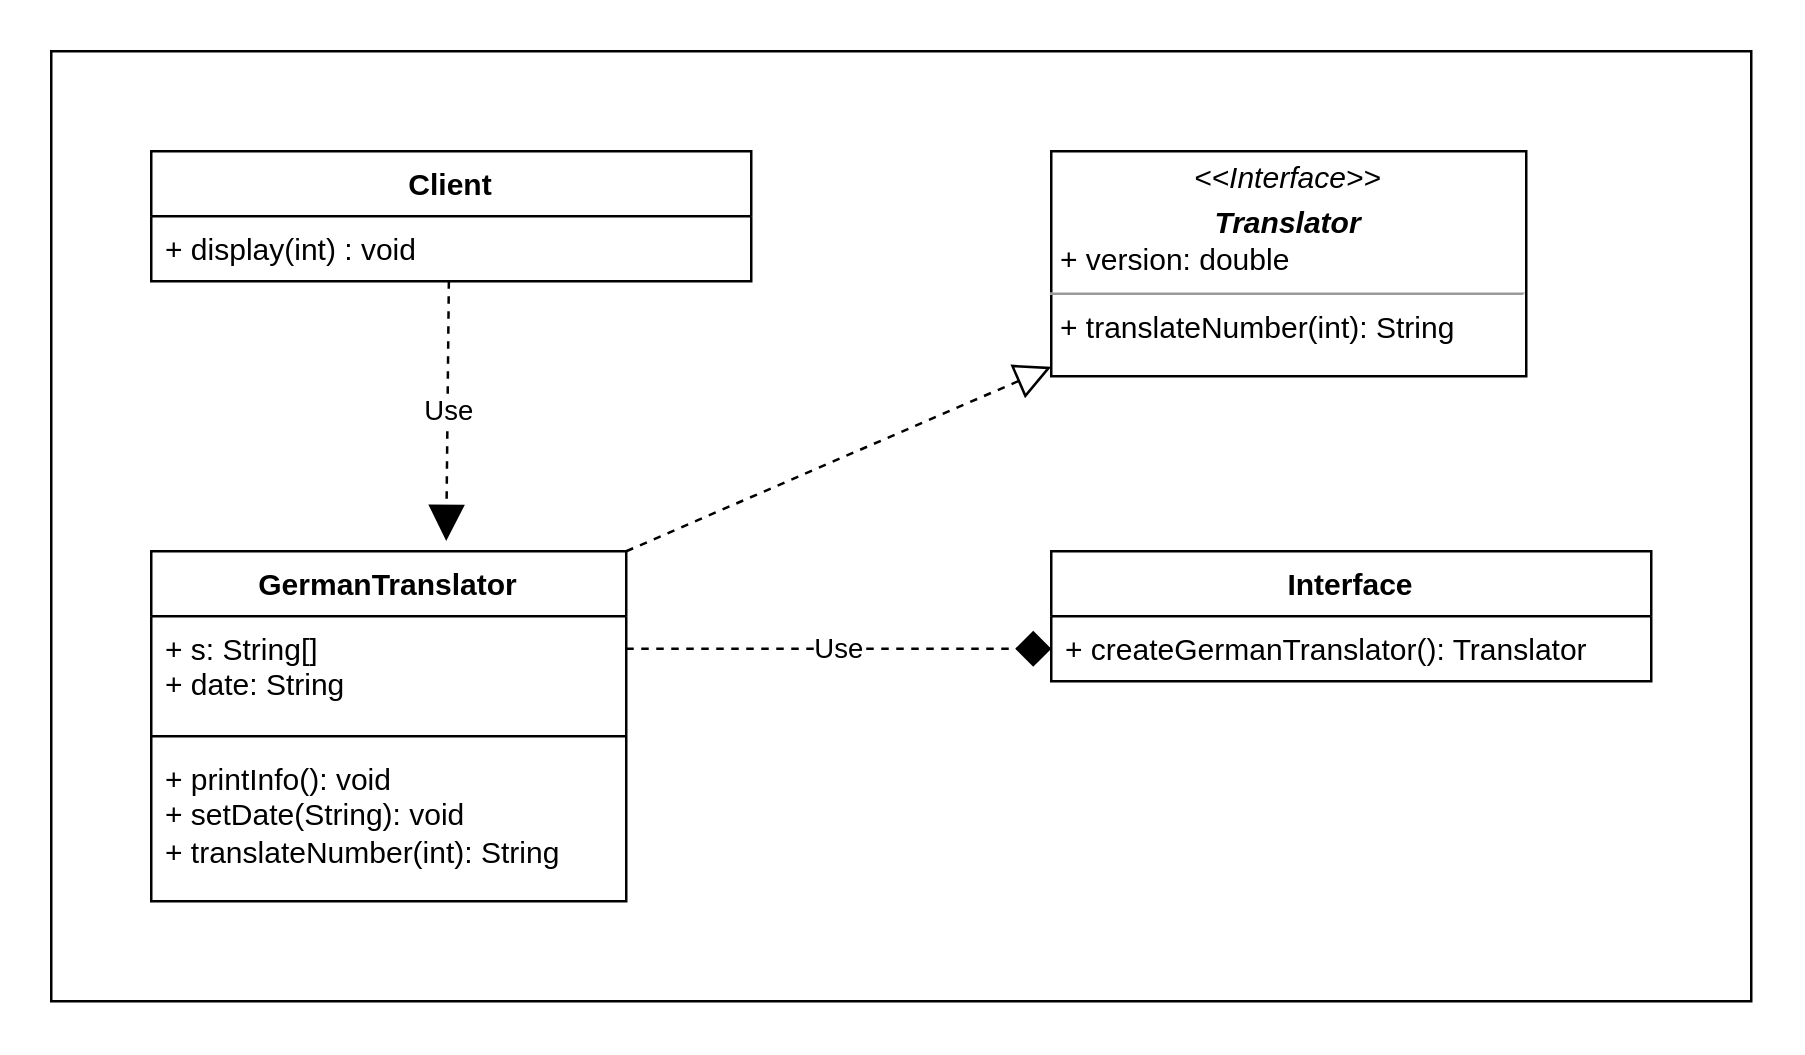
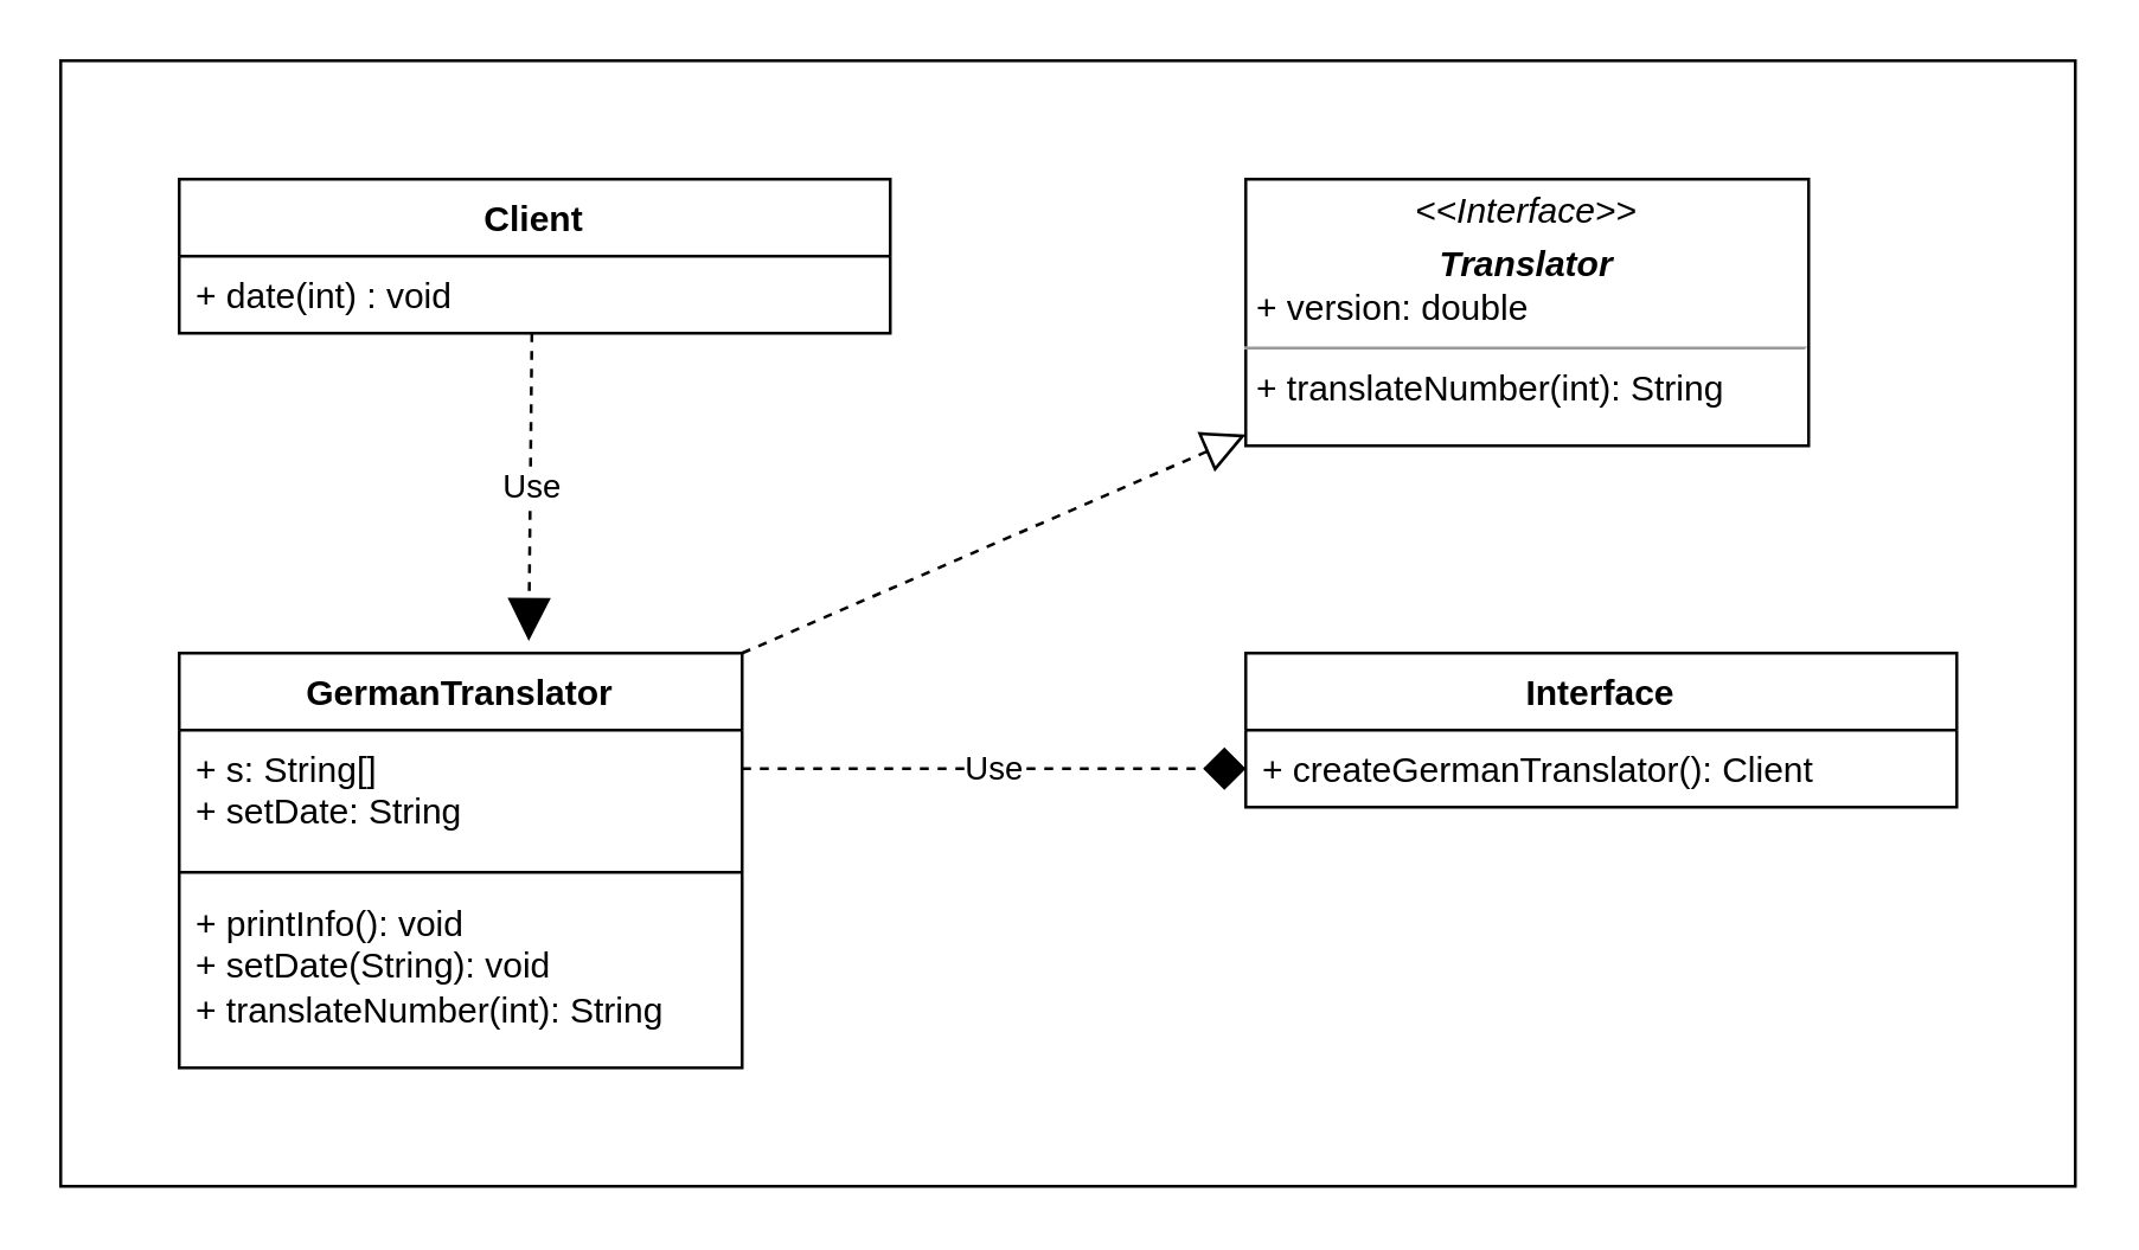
  <mxCell id="0" />
  <mxCell id="1" parent="0" />
  <mxCell id="2" value="" style="rounded=0;whiteSpace=wrap;html=1;" vertex="1" parent="1"><mxGeometry x="20" y="20" width="680" height="380" as="geometry" /></mxCell>
  <mxCell id="3" value="Client" style="swimlane;fontStyle=1;align=center;verticalAlign=top;childLayout=stackLayout;horizontal=1;startSize=26;horizontalStack=0;resizeParent=1;resizeParentMax=0;resizeLast=0;collapsible=1;marginBottom=0;whiteSpace=wrap;html=1;" vertex="1" parent="1"><mxGeometry x="60" y="60" width="240" height="52" as="geometry"><mxRectangle x="120" y="120" width="70" height="30" as="alternateBounds" /></mxGeometry></mxCell>
- <mxCell id="4" value="+ display(int) : void" style="text;strokeColor=none;fillColor=none;align=left;verticalAlign=top;spacingLeft=4;spacingRight=4;overflow=hidden;rotatable=0;points=[[0,0.5],[1,0.5]];portConstraint=eastwest;whiteSpace=wrap;html=1;" vertex="1" parent="3"><mxGeometry y="26" width="240" height="26" as="geometry" /></mxCell>
+ <mxCell id="4" value="+ date(int) : void" style="text;strokeColor=none;fillColor=none;align=left;verticalAlign=top;spacingLeft=4;spacingRight=4;overflow=hidden;rotatable=0;points=[[0,0.5],[1,0.5]];portConstraint=eastwest;whiteSpace=wrap;html=1;" vertex="1" parent="3"><mxGeometry y="26" width="240" height="26" as="geometry" /></mxCell>
  <mxCell id="5" value="Interface" style="swimlane;fontStyle=1;align=center;verticalAlign=top;childLayout=stackLayout;horizontal=1;startSize=26;horizontalStack=0;resizeParent=1;resizeParentMax=0;resizeLast=0;collapsible=1;marginBottom=0;whiteSpace=wrap;html=1;" vertex="1" parent="1"><mxGeometry x="420" y="220" width="240" height="52" as="geometry" /></mxCell>
- <mxCell id="6" value="+ createGermanTranslator(): Translator" style="text;strokeColor=none;fillColor=none;align=left;verticalAlign=top;spacingLeft=4;spacingRight=4;overflow=hidden;rotatable=0;points=[[0,0.5],[1,0.5]];portConstraint=eastwest;whiteSpace=wrap;html=1;" vertex="1" parent="5"><mxGeometry y="26" width="240" height="26" as="geometry" /></mxCell>
+ <mxCell id="6" value="+ createGermanTranslator(): Client" style="text;strokeColor=none;fillColor=none;align=left;verticalAlign=top;spacingLeft=4;spacingRight=4;overflow=hidden;rotatable=0;points=[[0,0.5],[1,0.5]];portConstraint=eastwest;whiteSpace=wrap;html=1;" vertex="1" parent="5"><mxGeometry y="26" width="240" height="26" as="geometry" /></mxCell>
  <mxCell id="7" value="&lt;p style=&quot;margin:0px;margin-top:4px;text-align:center;&quot;&gt;&lt;i&gt;&amp;lt;&amp;lt;Interface&amp;gt;&amp;gt;&lt;/i&gt;&lt;br&gt;&lt;/p&gt;&lt;p style=&quot;margin:0px;margin-top:4px;text-align:center;&quot;&gt;&lt;b&gt;&lt;i&gt;Translator&lt;/i&gt;&lt;/b&gt;&lt;/p&gt;&lt;p style=&quot;margin:0px;margin-left:4px;&quot;&gt;+ version: double&lt;br&gt;&lt;/p&gt;&lt;hr size=&quot;1&quot;&gt;&lt;p style=&quot;margin:0px;margin-left:4px;&quot;&gt;+ translateNumber(int): String&lt;br&gt;&lt;/p&gt;" style="verticalAlign=top;align=left;overflow=fill;fontSize=12;fontFamily=Helvetica;html=1;whiteSpace=wrap;" vertex="1" parent="1"><mxGeometry x="420" y="60" width="190" height="90" as="geometry" /></mxCell>
  <mxCell id="8" value="GermanTranslator" style="swimlane;fontStyle=1;align=center;verticalAlign=top;childLayout=stackLayout;horizontal=1;startSize=26;horizontalStack=0;resizeParent=1;resizeParentMax=0;resizeLast=0;collapsible=1;marginBottom=0;whiteSpace=wrap;html=1;" vertex="1" parent="1"><mxGeometry x="60" y="220" width="190" height="140" as="geometry" /></mxCell>
- <mxCell id="9" value="+ s: String[]&lt;br&gt;+ date: String" style="text;strokeColor=none;fillColor=none;align=left;verticalAlign=top;spacingLeft=4;spacingRight=4;overflow=hidden;rotatable=0;points=[[0,0.5],[1,0.5]];portConstraint=eastwest;whiteSpace=wrap;html=1;" vertex="1" parent="8"><mxGeometry y="26" width="190" height="44" as="geometry" /></mxCell>
+ <mxCell id="9" value="+ s: String[]&lt;br&gt;+ setDate: String" style="text;strokeColor=none;fillColor=none;align=left;verticalAlign=top;spacingLeft=4;spacingRight=4;overflow=hidden;rotatable=0;points=[[0,0.5],[1,0.5]];portConstraint=eastwest;whiteSpace=wrap;html=1;" vertex="1" parent="8"><mxGeometry y="26" width="190" height="44" as="geometry" /></mxCell>
  <mxCell id="10" value="" style="line;strokeWidth=1;fillColor=none;align=left;verticalAlign=middle;spacingTop=-1;spacingLeft=3;spacingRight=3;rotatable=0;labelPosition=right;points=[];portConstraint=eastwest;strokeColor=inherit;" vertex="1" parent="8"><mxGeometry y="70" width="190" height="8" as="geometry" /></mxCell>
  <mxCell id="11" value="+ printInfo(): void&lt;br&gt;+ setDate(String): void&lt;br&gt;+ translateNumber(int): String" style="text;strokeColor=none;fillColor=none;align=left;verticalAlign=top;spacingLeft=4;spacingRight=4;overflow=hidden;rotatable=0;points=[[0,0.5],[1,0.5]];portConstraint=eastwest;whiteSpace=wrap;html=1;" vertex="1" parent="8"><mxGeometry y="78" width="190" height="62" as="geometry" /></mxCell>
  <mxCell id="12" value="" style="endArrow=block;dashed=1;endFill=0;endSize=12;html=1;rounded=0;exitX=1;exitY=0;exitDx=0;exitDy=0;" edge="1" parent="1" source="8" target="7"><mxGeometry width="160" relative="1" as="geometry"><mxPoint x="500" y="250" as="sourcePoint" /><mxPoint x="660" y="250" as="targetPoint" /></mxGeometry></mxCell>
  <mxCell id="13" value="Use" style="endArrow=diamond;endSize=12;dashed=1;html=1;rounded=0;entryX=0;entryY=0.5;entryDx=0;entryDy=0;exitX=1;exitY=0.295;exitDx=0;exitDy=0;exitPerimeter=0;" edge="1" parent="1" source="9" target="6"><mxGeometry width="160" relative="1" as="geometry"><mxPoint x="60" y="250" as="sourcePoint" /><mxPoint x="220" y="250" as="targetPoint" /></mxGeometry></mxCell>
  <mxCell id="14" value="Use" style="endArrow=block;endSize=12;dashed=1;html=1;rounded=0;exitX=0.496;exitY=1;exitDx=0;exitDy=0;exitPerimeter=0;entryX=0.621;entryY=-0.029;entryDx=0;entryDy=0;entryPerimeter=0;" edge="1" parent="1" source="4" target="8"><mxGeometry width="160" relative="1" as="geometry"><mxPoint x="140" y="220" as="sourcePoint" /><mxPoint x="180" y="210" as="targetPoint" /></mxGeometry></mxCell>
